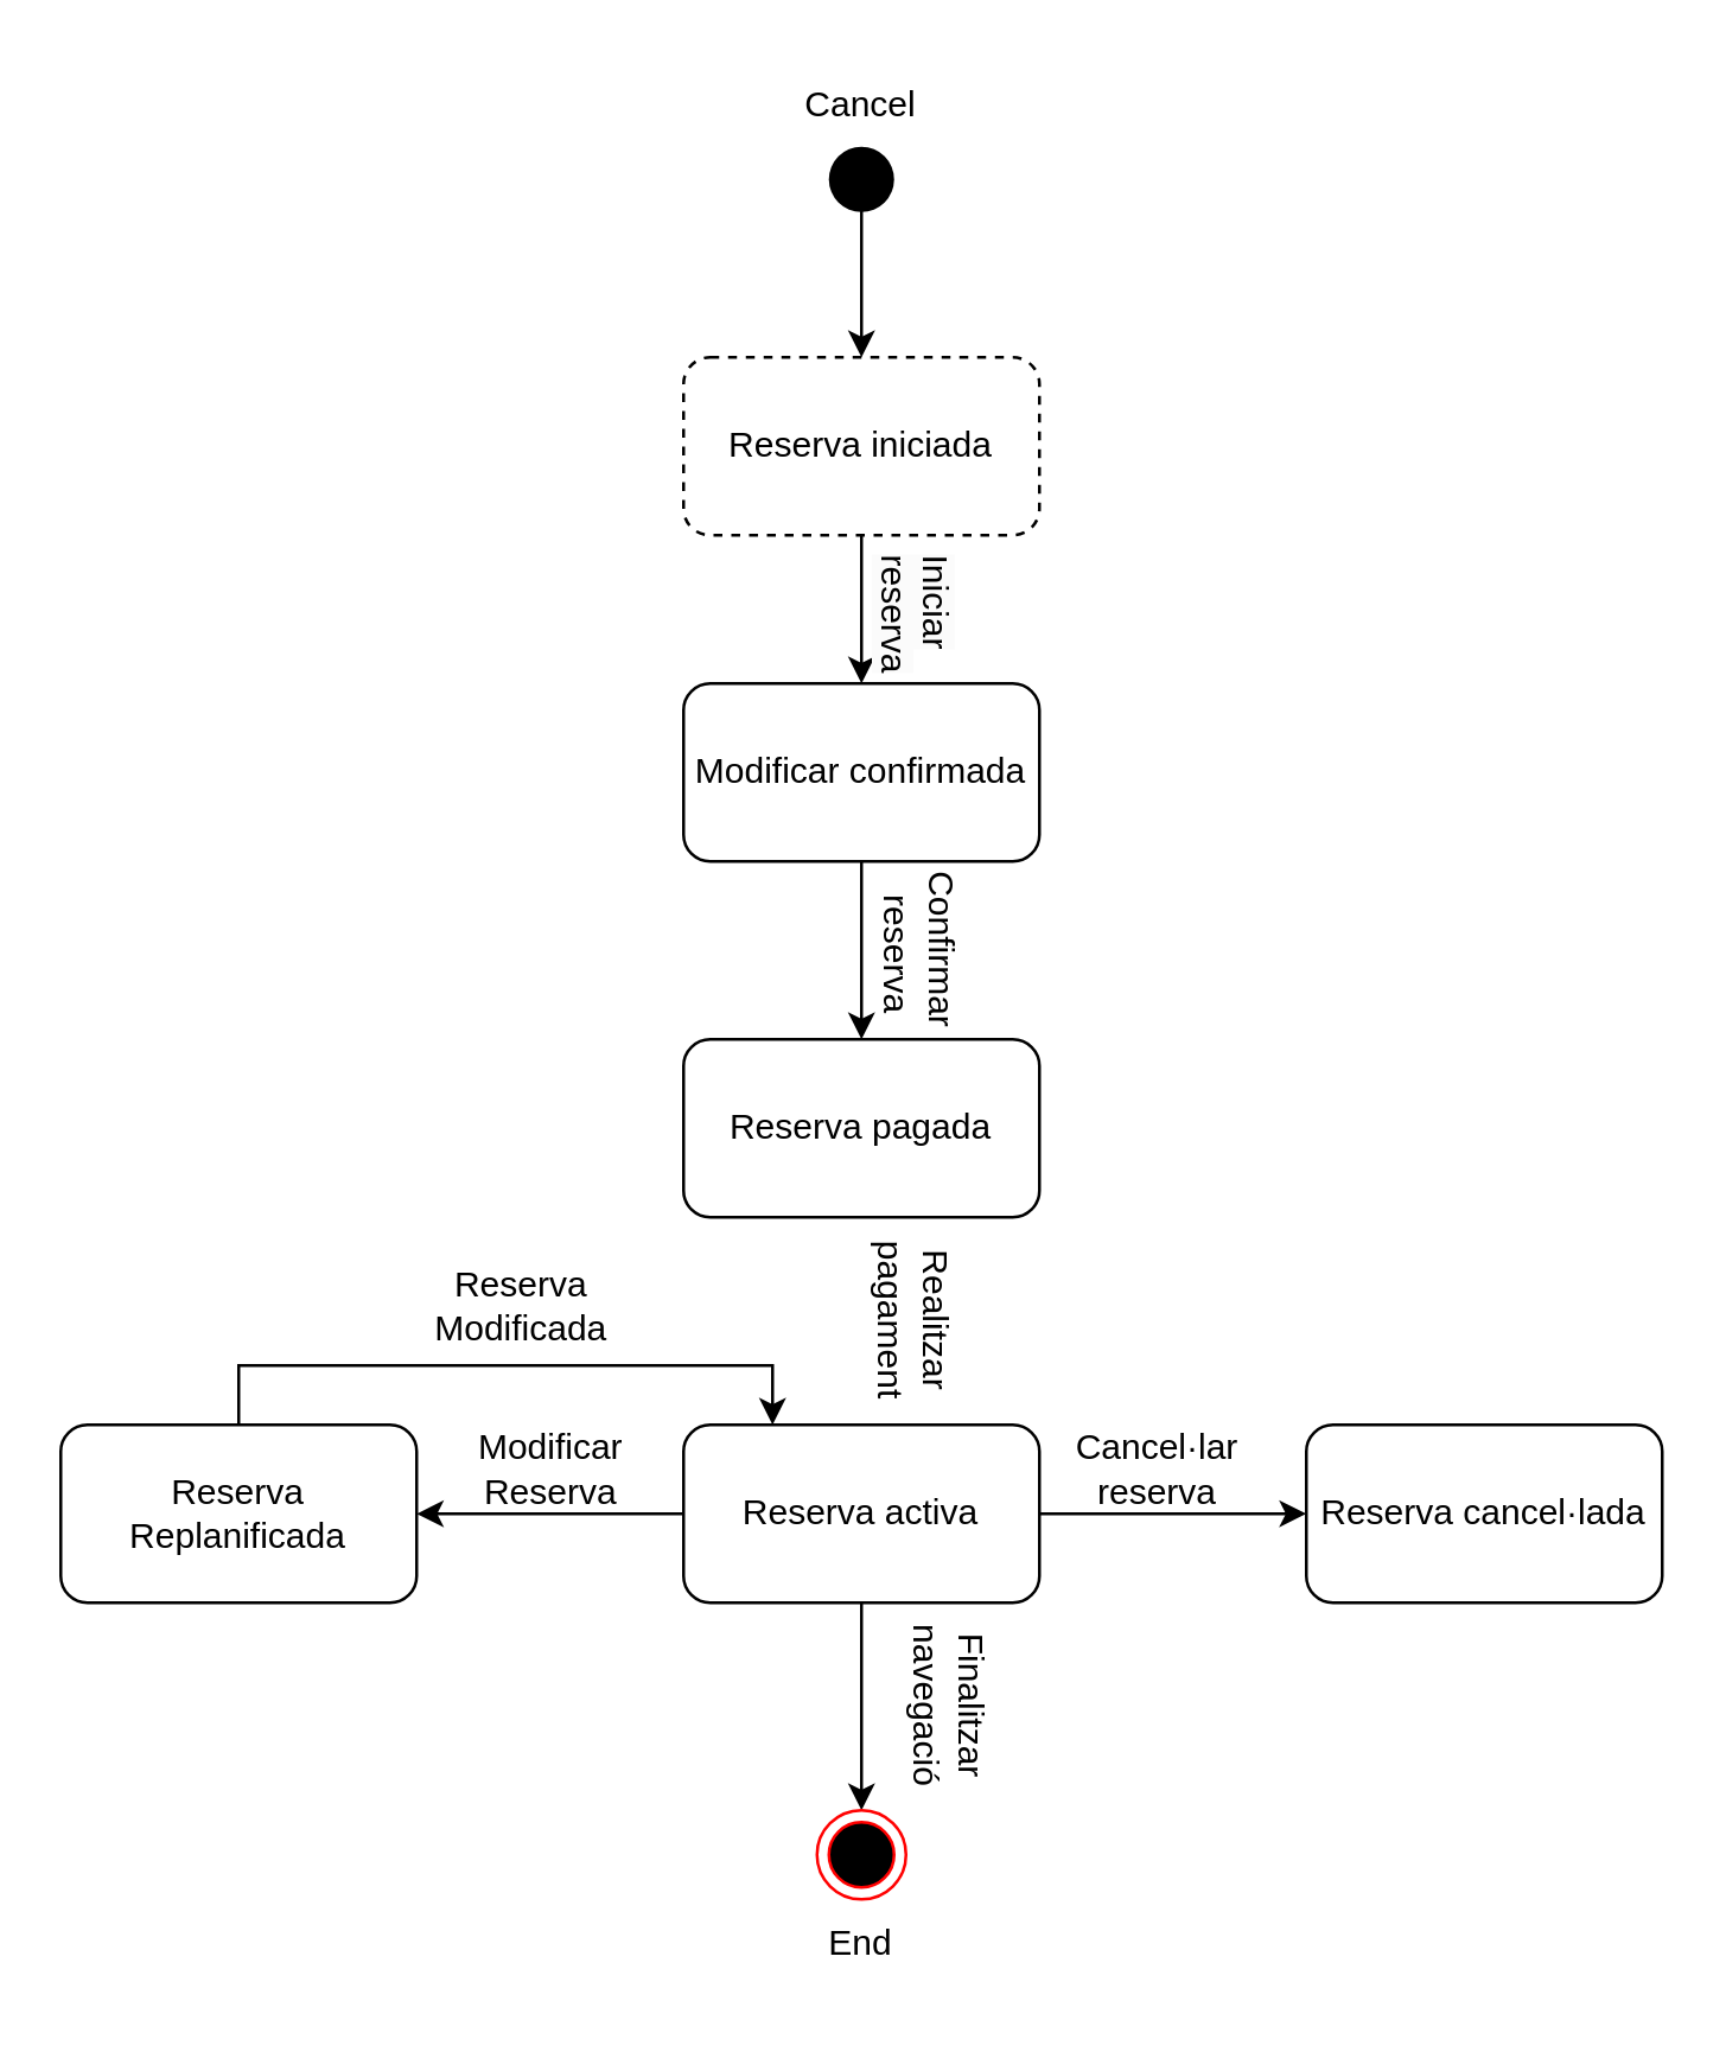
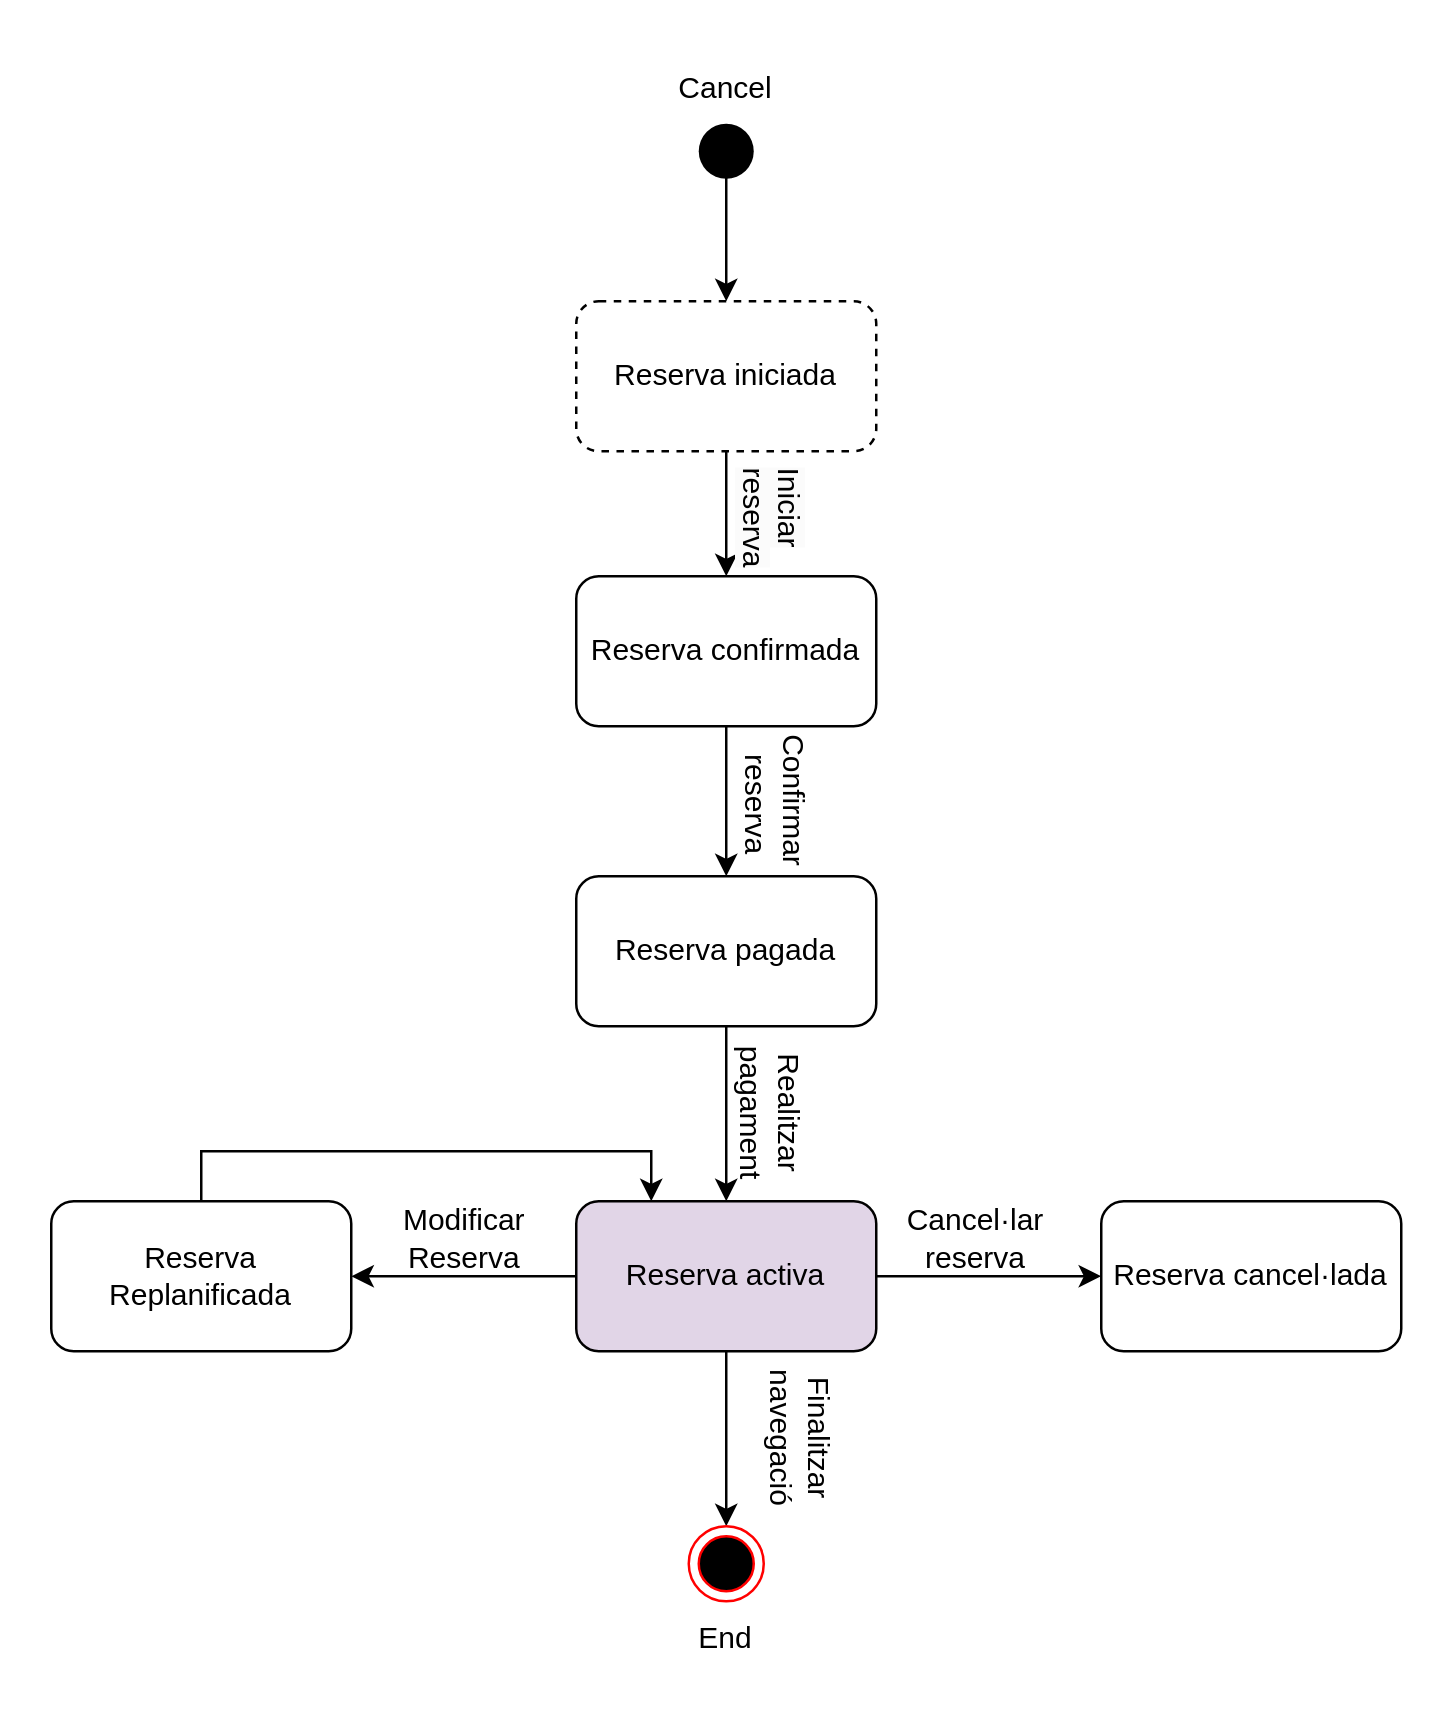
  <mxCell id="0" />
  <mxCell id="1" parent="0" />
  <mxCell id="2" style="edgeStyle=orthogonalEdgeStyle;rounded=0;orthogonalLoop=1;jettySize=auto;html=1;entryX=0.5;entryY=0;entryDx=0;entryDy=0;" parent="1" source="3" target="11" edge="1"><mxGeometry relative="1" as="geometry" /></mxCell>
  <mxCell id="3" value="" style="shape=waypoint;sketch=0;fillStyle=solid;size=6;pointerEvents=1;points=[];fillColor=none;resizable=0;rotatable=0;perimeter=centerPerimeter;snapToPoint=1;strokeWidth=9;" parent="1" vertex="1"><mxGeometry x="280" y="50" width="20" height="20" as="geometry" /></mxCell>
  <mxCell id="4" value="Reserva pagada" style="rounded=1;whiteSpace=wrap;html=1;" parent="1" vertex="1"><mxGeometry x="230" y="350" width="120" height="60" as="geometry" /></mxCell>
  <mxCell id="5" style="edgeStyle=orthogonalEdgeStyle;rounded=0;orthogonalLoop=1;jettySize=auto;html=1;exitX=0.5;exitY=1;exitDx=0;exitDy=0;entryX=0.5;entryY=0;entryDx=0;entryDy=0;" parent="1" source="8" target="17" edge="1"><mxGeometry relative="1" as="geometry"><mxPoint x="290" y="605" as="targetPoint" /></mxGeometry></mxCell>
  <mxCell id="6" style="edgeStyle=orthogonalEdgeStyle;rounded=0;orthogonalLoop=1;jettySize=auto;html=1;exitX=0;exitY=0.5;exitDx=0;exitDy=0;entryX=1;entryY=0.5;entryDx=0;entryDy=0;" edge="1" parent="1" source="8" target="24"><mxGeometry relative="1" as="geometry" /></mxCell>
  <mxCell id="7" style="edgeStyle=orthogonalEdgeStyle;rounded=0;orthogonalLoop=1;jettySize=auto;html=1;exitX=1;exitY=0.5;exitDx=0;exitDy=0;entryX=0;entryY=0.5;entryDx=0;entryDy=0;" edge="1" parent="1" source="8" target="15"><mxGeometry relative="1" as="geometry" /></mxCell>
- <mxCell id="8" value="Reserva activa" style="rounded=1;whiteSpace=wrap;html=1;" parent="1" vertex="1"><mxGeometry x="230" y="480" width="120" height="60" as="geometry" /></mxCell>
+ <mxCell id="8" value="Reserva activa" style="rounded=1;whiteSpace=wrap;html=1;fillColor=#e1d5e7;" parent="1" vertex="1"><mxGeometry x="230" y="480" width="120" height="60" as="geometry" /></mxCell>
+ <mxCell id="9" value="" style="endArrow=classic;html=1;rounded=0;entryX=0.5;entryY=0;entryDx=0;entryDy=0;exitX=0.5;exitY=1;exitDx=0;exitDy=0;" parent="1" source="4" target="8" edge="1"><mxGeometry width="50" height="50" relative="1" as="geometry"><mxPoint x="288" y="430" as="sourcePoint" /><mxPoint x="328" y="460" as="targetPoint" /></mxGeometry></mxCell>
  <mxCell id="10" style="edgeStyle=orthogonalEdgeStyle;rounded=0;orthogonalLoop=1;jettySize=auto;html=1;exitX=0.5;exitY=1;exitDx=0;exitDy=0;entryX=0.5;entryY=0;entryDx=0;entryDy=0;" parent="1" source="11" target="13" edge="1"><mxGeometry relative="1" as="geometry" /></mxCell>
  <mxCell id="11" value="Reserva iniciada" style="rounded=1;whiteSpace=wrap;html=1;dashed=1;" parent="1" vertex="1"><mxGeometry x="230" y="120" width="120" height="60" as="geometry" /></mxCell>
  <mxCell id="12" style="edgeStyle=orthogonalEdgeStyle;rounded=0;orthogonalLoop=1;jettySize=auto;html=1;exitX=0.5;exitY=1;exitDx=0;exitDy=0;entryX=0.5;entryY=0;entryDx=0;entryDy=0;" parent="1" source="13" target="4" edge="1"><mxGeometry relative="1" as="geometry" /></mxCell>
- <mxCell id="13" value="Modificar confirmada" style="rounded=1;whiteSpace=wrap;html=1;" parent="1" vertex="1"><mxGeometry x="230" y="230" width="120" height="60" as="geometry" /></mxCell>
+ <mxCell id="13" value="Reserva confirmada" style="rounded=1;whiteSpace=wrap;html=1;" parent="1" vertex="1"><mxGeometry x="230" y="230" width="120" height="60" as="geometry" /></mxCell>
  <mxCell id="14" value="Realitzar pagament" style="text;html=1;align=center;verticalAlign=middle;whiteSpace=wrap;rounded=0;rotation=90;" parent="1" vertex="1"><mxGeometry x="278" y="430" width="60" height="30" as="geometry" /></mxCell>
  <mxCell id="15" value="Reserva cancel·lada" style="rounded=1;whiteSpace=wrap;html=1;" parent="1" vertex="1"><mxGeometry x="440" y="480" width="120" height="60" as="geometry" /></mxCell>
  <mxCell id="16" value="Finalitzar navegació" style="text;html=1;align=center;verticalAlign=middle;whiteSpace=wrap;rounded=0;rotation=90;" parent="1" vertex="1"><mxGeometry x="290" y="560" width="60" height="30" as="geometry" /></mxCell>
  <mxCell id="17" value="" style="ellipse;html=1;shape=endState;fillColor=#000000;strokeColor=#ff0000;" parent="1" vertex="1"><mxGeometry x="275" y="610" width="30" height="30" as="geometry" /></mxCell>
  <mxCell id="18" value="Cancel" style="text;html=1;align=center;verticalAlign=middle;whiteSpace=wrap;rounded=0;" parent="1" vertex="1"><mxGeometry x="260" width="60" height="30" as="geometry" y="20" /></mxCell>
  <mxCell id="19" value="End" style="text;html=1;align=center;verticalAlign=middle;whiteSpace=wrap;rounded=0;" parent="1" vertex="1"><mxGeometry x="260" y="640" width="60" height="30" as="geometry" /></mxCell>
  <mxCell id="20" value="&lt;span style=&quot;color: rgb(0, 0, 0); font-family: Helvetica; font-size: 12px; font-style: normal; font-variant-ligatures: normal; font-variant-caps: normal; font-weight: 400; letter-spacing: normal; orphans: 2; text-align: center; text-indent: 0px; text-transform: none; widows: 2; word-spacing: 0px; -webkit-text-stroke-width: 0px; white-space: normal; background-color: rgb(251, 251, 251); text-decoration-thickness: initial; text-decoration-style: initial; text-decoration-color: initial; display: inline !important; float: none;&quot;&gt;Iniciar reserva&lt;/span&gt;" style="text;whiteSpace=wrap;html=1;rotation=90;" parent="1" vertex="1"><mxGeometry x="284" y="190" width="50" height="40" as="geometry" /></mxCell>
  <mxCell id="21" value="&lt;span style=&quot;text-wrap: nowrap;&quot;&gt;Confirmar&lt;br&gt;&amp;nbsp;reserva&lt;/span&gt;" style="text;html=1;align=center;verticalAlign=middle;whiteSpace=wrap;rounded=0;rotation=90;" parent="1" vertex="1"><mxGeometry x="275" y="300" width="70" height="40" as="geometry" /></mxCell>
  <mxCell id="22" value="Cancel·lar reserva" style="text;html=1;align=center;verticalAlign=middle;whiteSpace=wrap;rounded=0;rotation=0;" parent="1" vertex="1"><mxGeometry x="360" y="480" width="60" height="30" as="geometry" /></mxCell>
  <mxCell id="23" style="edgeStyle=orthogonalEdgeStyle;rounded=0;orthogonalLoop=1;jettySize=auto;html=1;exitX=0.5;exitY=0;exitDx=0;exitDy=0;entryX=0.25;entryY=0;entryDx=0;entryDy=0;" edge="1" parent="1" source="24" target="8"><mxGeometry relative="1" as="geometry" /></mxCell>
  <mxCell id="24" value="Reserva Replanificada" style="rounded=1;whiteSpace=wrap;html=1;" vertex="1" parent="1"><mxGeometry x="20" y="480" width="120" height="60" as="geometry" /></mxCell>
  <mxCell id="25" value="Modificar &lt;br&gt;Reserva" style="text;html=1;align=center;verticalAlign=middle;resizable=0;points=[];autosize=1;strokeColor=none;fillColor=none;" vertex="1" parent="1"><mxGeometry x="150" y="475" width="70" height="40" as="geometry" /></mxCell>
- <mxCell id="26" value="Reserva &lt;br&gt;Modificada" style="text;html=1;align=center;verticalAlign=middle;resizable=0;points=[];autosize=1;strokeColor=none;fillColor=none;" vertex="1" parent="1"><mxGeometry x="135" y="420" width="80" height="40" as="geometry" /></mxCell>
